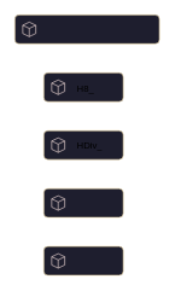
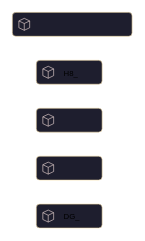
  <mxCell id="0" />
  <mxCell id="1" style="" parent="0" />
  <mxCell id="2" value="" style="group;fontSize=16;fillColor=#1E1E2E;rounded=1;strokeColor=#F9E2AF;" vertex="1" connectable="0" parent="1"><mxGeometry x="20" y="20" width="200" height="40" as="geometry" /></mxCell>
  <mxCell id="3" value="" style="rounded=0;whiteSpace=wrap;html=1;fillColor=none;strokeColor=none;fontSize=16;" vertex="1" parent="2"><mxGeometry width="200" height="40" as="geometry" /></mxCell>
  <mxCell id="4" value="" style="html=1;whiteSpace=wrap;shape=isoCube2;backgroundOutline=1;isoAngle=15;fillColor=none;strokeColor=#F5E0DC;aspect=fixed;fontSize=16;" vertex="1" parent="2"><mxGeometry x="11" y="10" width="18" height="20" as="geometry" /></mxCell>
  <mxCell id="5" value="" style="group;fillColor=none;" vertex="1" connectable="0" parent="1"><mxGeometry x="60" y="100" width="120" height="40" as="geometry" /></mxCell>
  <mxCell id="6" value="" style="group;fontSize=16;fillColor=#1E1E2E;rounded=1;strokeColor=#F9E2AF;container=0;" vertex="1" connectable="0" parent="5"><mxGeometry width="110" height="40" as="geometry" /></mxCell>
  <mxCell id="7" value="" style="rounded=0;whiteSpace=wrap;html=1;fillColor=none;strokeColor=none;fontSize=16;" vertex="1" parent="5"><mxGeometry width="120" height="40" as="geometry" /></mxCell>
  <mxCell id="8" value="" style="html=1;whiteSpace=wrap;shape=isoCube2;backgroundOutline=1;isoAngle=15;fillColor=none;strokeColor=#F5E0DC;aspect=fixed;fontSize=16;" vertex="1" parent="5"><mxGeometry x="11" y="10" width="18" height="20" as="geometry" /></mxCell>
  <mxCell id="9" value="&lt;span style=&quot;font-size: 13px;&quot;&gt;H8_&lt;/span&gt;" style="text;strokeColor=none;fillColor=none;align=left;verticalAlign=middle;spacingLeft=4;spacingRight=4;overflow=hidden;points=[[0,0.5],[1,0.5]];portConstraint=eastwest;rotatable=0;whiteSpace=wrap;html=1;fontSize=16;" vertex="1" parent="5"><mxGeometry x="40" y="5" width="60" height="30" as="geometry" /></mxCell>
  <mxCell id="10" value="" style="group" vertex="1" connectable="0" parent="1"><mxGeometry x="60" y="180" width="120" height="40" as="geometry" /></mxCell>
  <mxCell id="11" value="" style="group;fontSize=16;fillColor=#1E1E2E;rounded=1;strokeColor=#F9E2AF;container=0;" vertex="1" connectable="0" parent="10"><mxGeometry width="110" height="40" as="geometry" /></mxCell>
  <mxCell id="12" value="" style="rounded=0;whiteSpace=wrap;html=1;fillColor=none;strokeColor=none;fontSize=16;" vertex="1" parent="10"><mxGeometry width="120" height="40" as="geometry" /></mxCell>
  <mxCell id="13" value="" style="html=1;whiteSpace=wrap;shape=isoCube2;backgroundOutline=1;isoAngle=15;fillColor=none;strokeColor=#F5E0DC;aspect=fixed;fontSize=16;" vertex="1" parent="10"><mxGeometry x="11" y="10" width="18" height="20" as="geometry" /></mxCell>
- <mxCell id="14" value="&lt;span style=&quot;font-size: 13px;&quot;&gt;HDiv_&lt;/span&gt;" style="text;strokeColor=none;fillColor=none;align=left;verticalAlign=middle;spacingLeft=4;spacingRight=4;overflow=hidden;points=[[0,0.5],[1,0.5]];portConstraint=eastwest;rotatable=0;whiteSpace=wrap;html=1;fontSize=16;" vertex="1" parent="10"><mxGeometry x="40" y="5" width="60" height="30" as="geometry" /></mxCell>
  <mxCell id="15" value="" style="group" vertex="1" connectable="0" parent="1"><mxGeometry x="60" y="260" width="120" height="40" as="geometry" /></mxCell>
  <mxCell id="16" value="" style="group;fontSize=16;fillColor=#1E1E2E;rounded=1;strokeColor=#F9E2AF;container=0;" vertex="1" connectable="0" parent="15"><mxGeometry width="110" height="40" as="geometry" /></mxCell>
  <mxCell id="17" value="" style="rounded=0;whiteSpace=wrap;html=1;fillColor=none;strokeColor=none;fontSize=16;" vertex="1" parent="15"><mxGeometry width="120" height="40" as="geometry" /></mxCell>
  <mxCell id="18" value="" style="html=1;whiteSpace=wrap;shape=isoCube2;backgroundOutline=1;isoAngle=15;fillColor=none;strokeColor=#F5E0DC;aspect=fixed;fontSize=16;" vertex="1" parent="15"><mxGeometry x="11" y="10" width="18" height="20" as="geometry" /></mxCell>
  <mxCell id="19" value="" style="group" vertex="1" connectable="0" parent="1"><mxGeometry x="60" y="340" width="120" height="40" as="geometry" /></mxCell>
  <mxCell id="20" value="" style="group;fontSize=16;fillColor=#1E1E2E;rounded=1;strokeColor=#F9E2AF;container=0;" vertex="1" connectable="0" parent="19"><mxGeometry width="110" height="40" as="geometry" /></mxCell>
  <mxCell id="21" value="" style="rounded=0;whiteSpace=wrap;html=1;fillColor=none;strokeColor=none;fontSize=16;" vertex="1" parent="19"><mxGeometry width="120" height="40" as="geometry" /></mxCell>
  <mxCell id="22" value="" style="html=1;whiteSpace=wrap;shape=isoCube2;backgroundOutline=1;isoAngle=15;fillColor=none;strokeColor=#F5E0DC;aspect=fixed;fontSize=16;" vertex="1" parent="19"><mxGeometry x="11" y="10" width="18" height="20" as="geometry" /></mxCell>
+ <mxCell id="23" value="&lt;span style=&quot;font-size: 13px;&quot;&gt;DG_&lt;/span&gt;" style="text;strokeColor=none;fillColor=none;align=left;verticalAlign=middle;spacingLeft=4;spacingRight=4;overflow=hidden;points=[[0,0.5],[1,0.5]];portConstraint=eastwest;rotatable=0;whiteSpace=wrap;html=1;fontSize=16;" vertex="1" parent="19"><mxGeometry x="40" y="5" width="60" height="30" as="geometry" /></mxCell>
